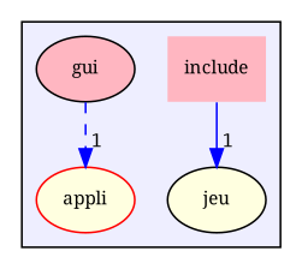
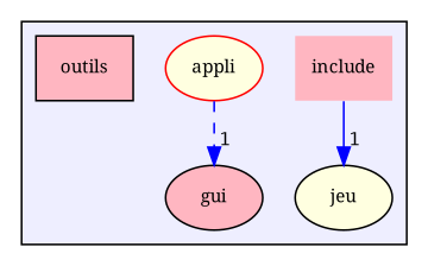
  digraph {
    compound=true
    fontname="Noto Serif"
    node [fillcolor=lightpink fontname="Noto Serif" fontsize=10 shape=ellipse style=filled color=black]
    edge [color=blue fontname="Noto Serif" headlabel=1 labeldistance=1.5 labelfontname=Helvetica labelfontsize=10]
    n1 [label=include shape=plaintext color=""]
    n2 [color=red fillcolor=lightyellow label=appli]
    n3 [label=gui]
    n4 [fillcolor=lightyellow label=jeu]
+   n5 [label=outils shape=box]
    subgraph cluster_1 {
      bgcolor="#eeeeff"
      pencolor=black
      n1
      n2
      n3
      n4
+     n5
    }
    n1 -> n4 [style=solid]
-   n3 -> n2 [style=dashed]
+   n2 -> n3 [style=dashed]
  }
